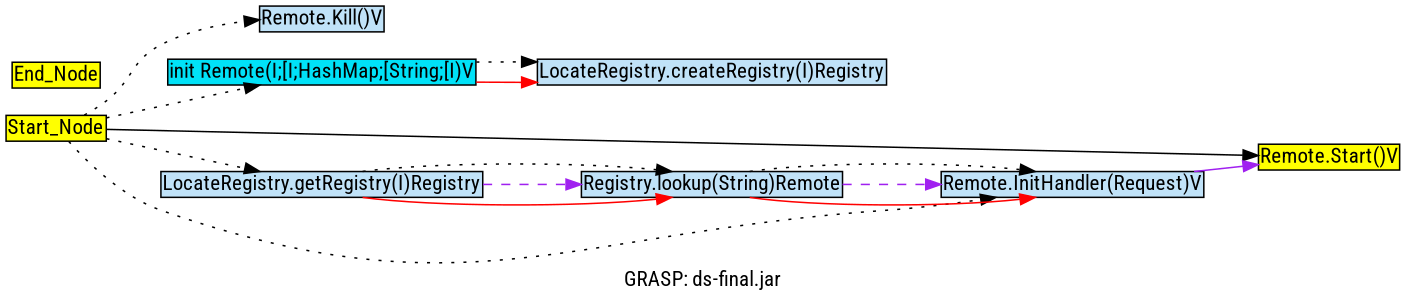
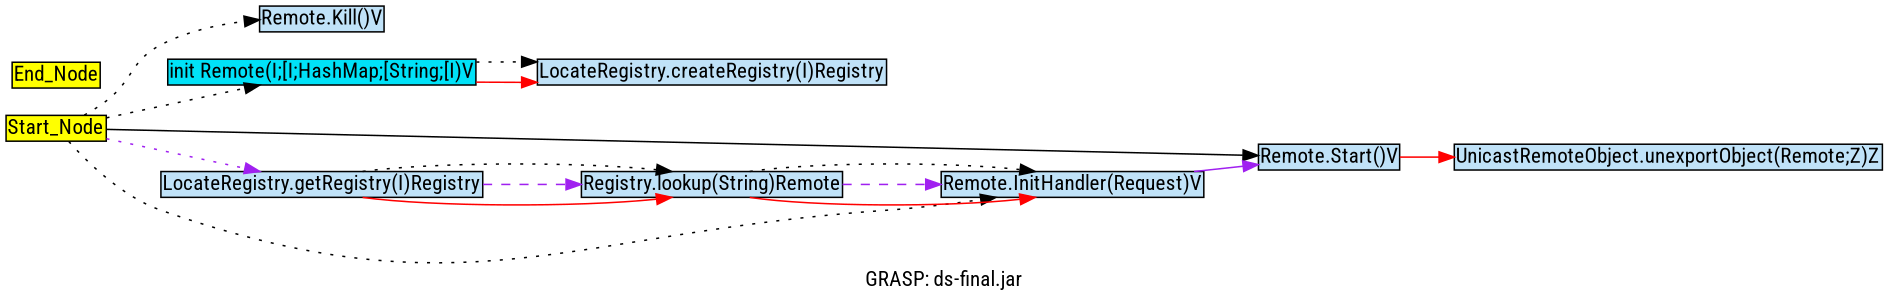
  digraph {
    fontname="Roboto Condensed"
    label="GRASP: ds-final.jar"
    rankdir=LR
    node [fillcolor="#c0e2f8" fontname="Roboto Condensed" margin=0.02 shape=box style=filled]
    edge [color=black fontname="Roboto Condensed" style=dotted]
    Start_Node [fillcolor=yellow height=0 width=0]
    "Remote.Kill()V" [height=0 width=0]
    "init Remote(I;[I;HashMap;[String;[I)V" [fillcolor="#00e2f8" height=0 width=0]
-   "Remote.Start()V" [fillcolor=yellow height=0 width=0]
+   "Remote.Start()V" [height=0 width=0]
    "LocateRegistry.getRegistry(I)Registry" [height=0 width=0]
    "Remote.InitHandler(Request)V" [height=0 width=0]
    "LocateRegistry.createRegistry(I)Registry" [height=0 width=0]
+   "UnicastRemoteObject.unexportObject(Remote;Z)Z" [height=0 width=0]
    "Registry.lookup(String)Remote" [height=0 width=0]
    End_Node [fillcolor=yellow height=0 width=0]
    Start_Node -> "Remote.Kill()V"
    Start_Node -> "init Remote(I;[I;HashMap;[String;[I)V"
    Start_Node -> "Remote.Start()V" [style=solid]
-   Start_Node -> "LocateRegistry.getRegistry(I)Registry"
+   Start_Node -> "LocateRegistry.getRegistry(I)Registry" [color=purple]
    Start_Node -> "Remote.InitHandler(Request)V"
    "init Remote(I;[I;HashMap;[String;[I)V" -> "LocateRegistry.createRegistry(I)Registry" [color=red style=solid]
    "init Remote(I;[I;HashMap;[String;[I)V" -> "LocateRegistry.createRegistry(I)Registry"
+   "Remote.Start()V" -> "UnicastRemoteObject.unexportObject(Remote;Z)Z" [color=red style=solid]
    "LocateRegistry.getRegistry(I)Registry" -> "Registry.lookup(String)Remote" [color=red style=solid]
    "LocateRegistry.getRegistry(I)Registry" -> "Registry.lookup(String)Remote" [color=purple style=dashed]
    "LocateRegistry.getRegistry(I)Registry" -> "Registry.lookup(String)Remote"
    "Remote.InitHandler(Request)V" -> "Remote.Start()V" [color=purple style=solid]
    "Registry.lookup(String)Remote" -> "Remote.InitHandler(Request)V" [color=red style=solid]
    "Registry.lookup(String)Remote" -> "Remote.InitHandler(Request)V" [color=purple style=dashed]
    "Registry.lookup(String)Remote" -> "Remote.InitHandler(Request)V"
  }
